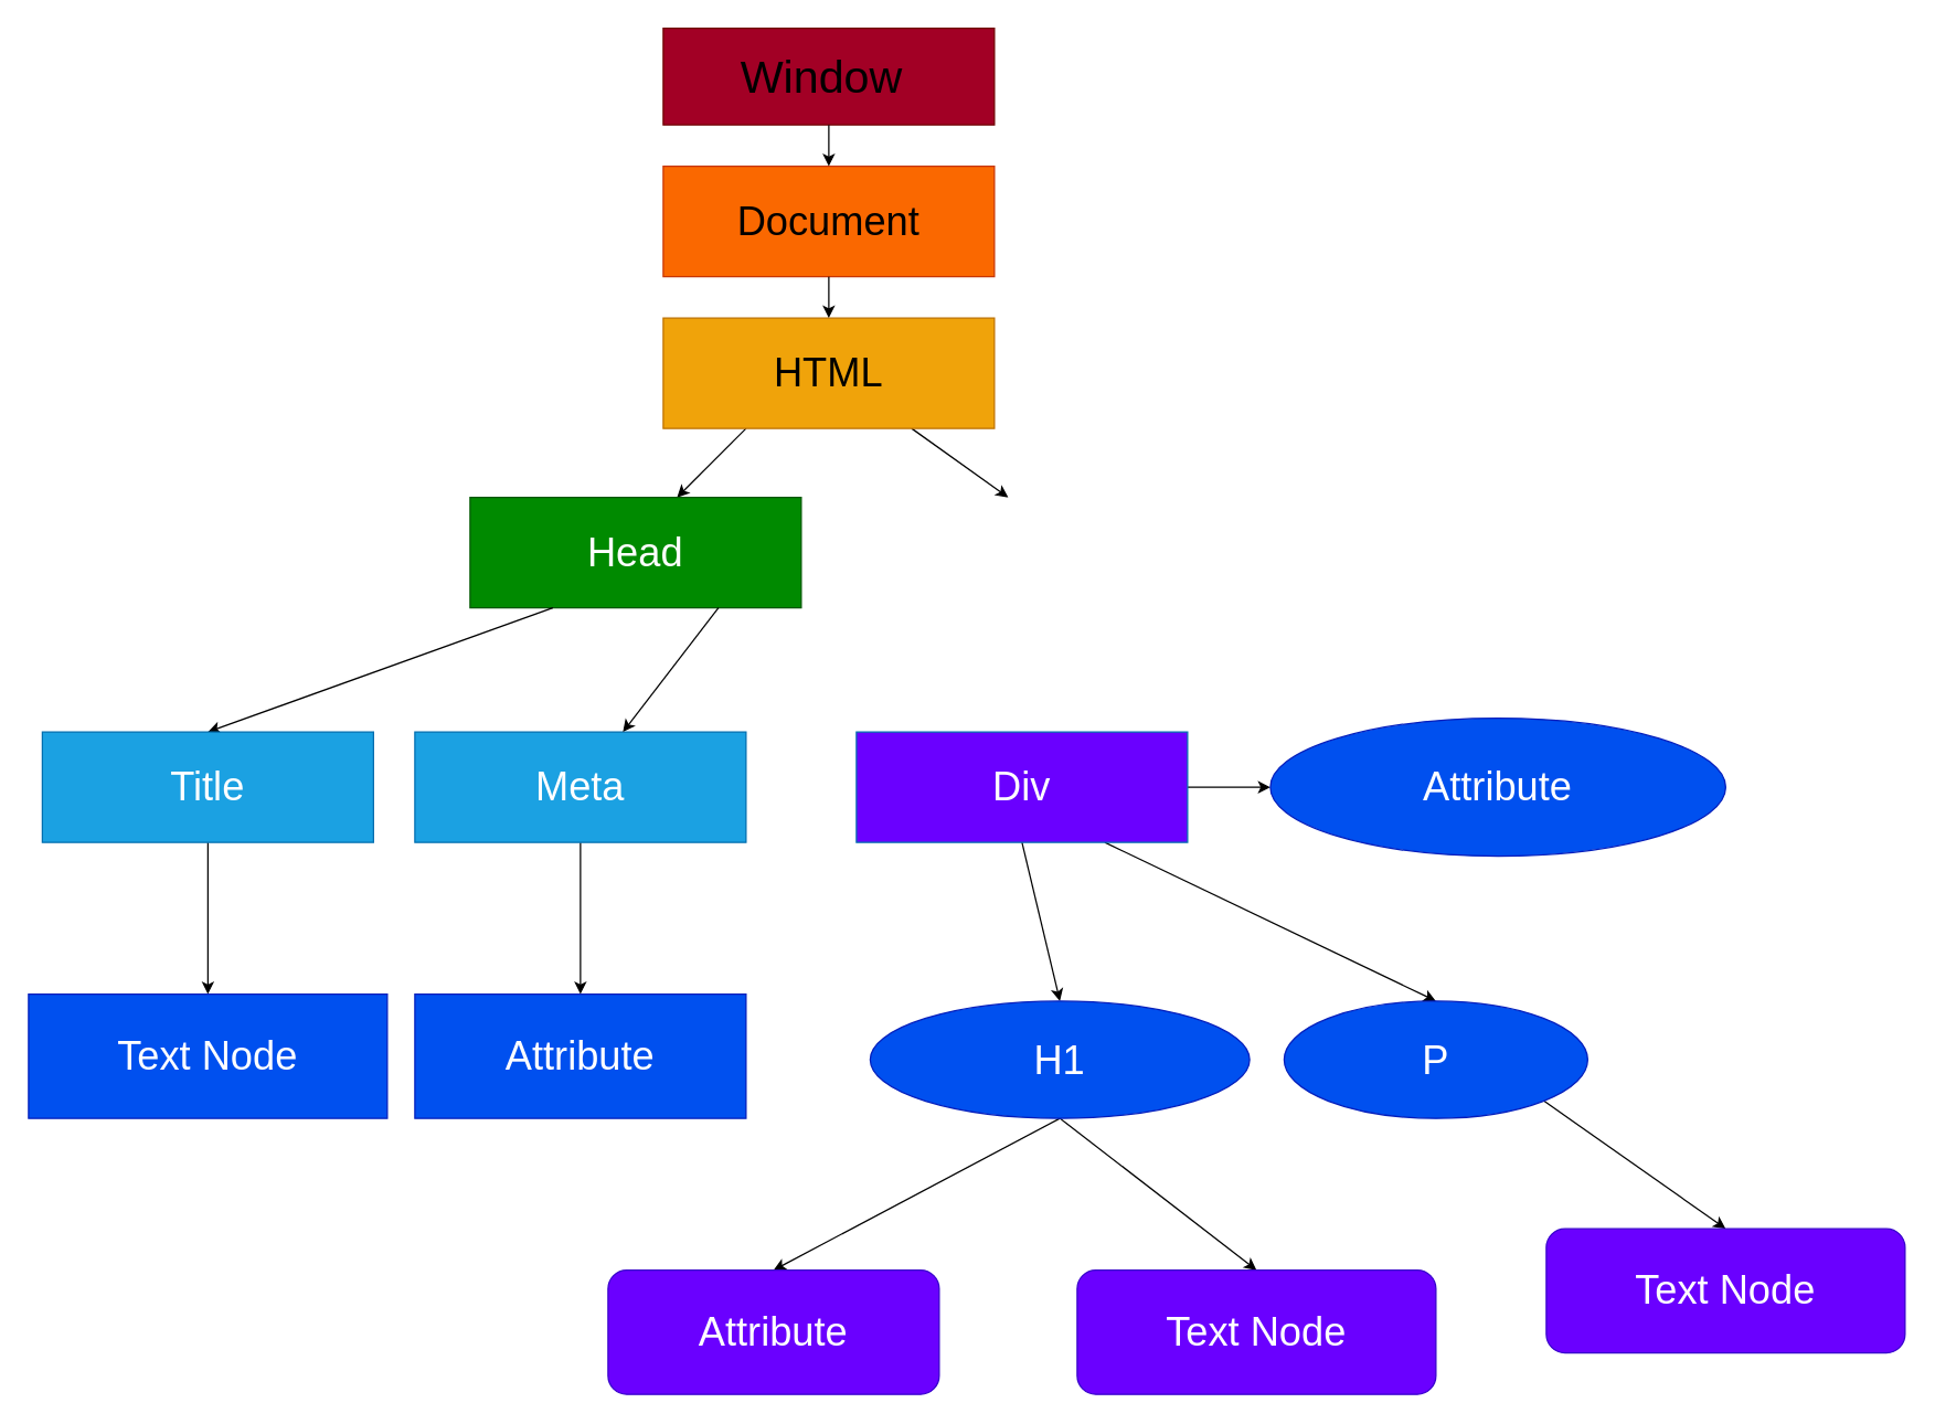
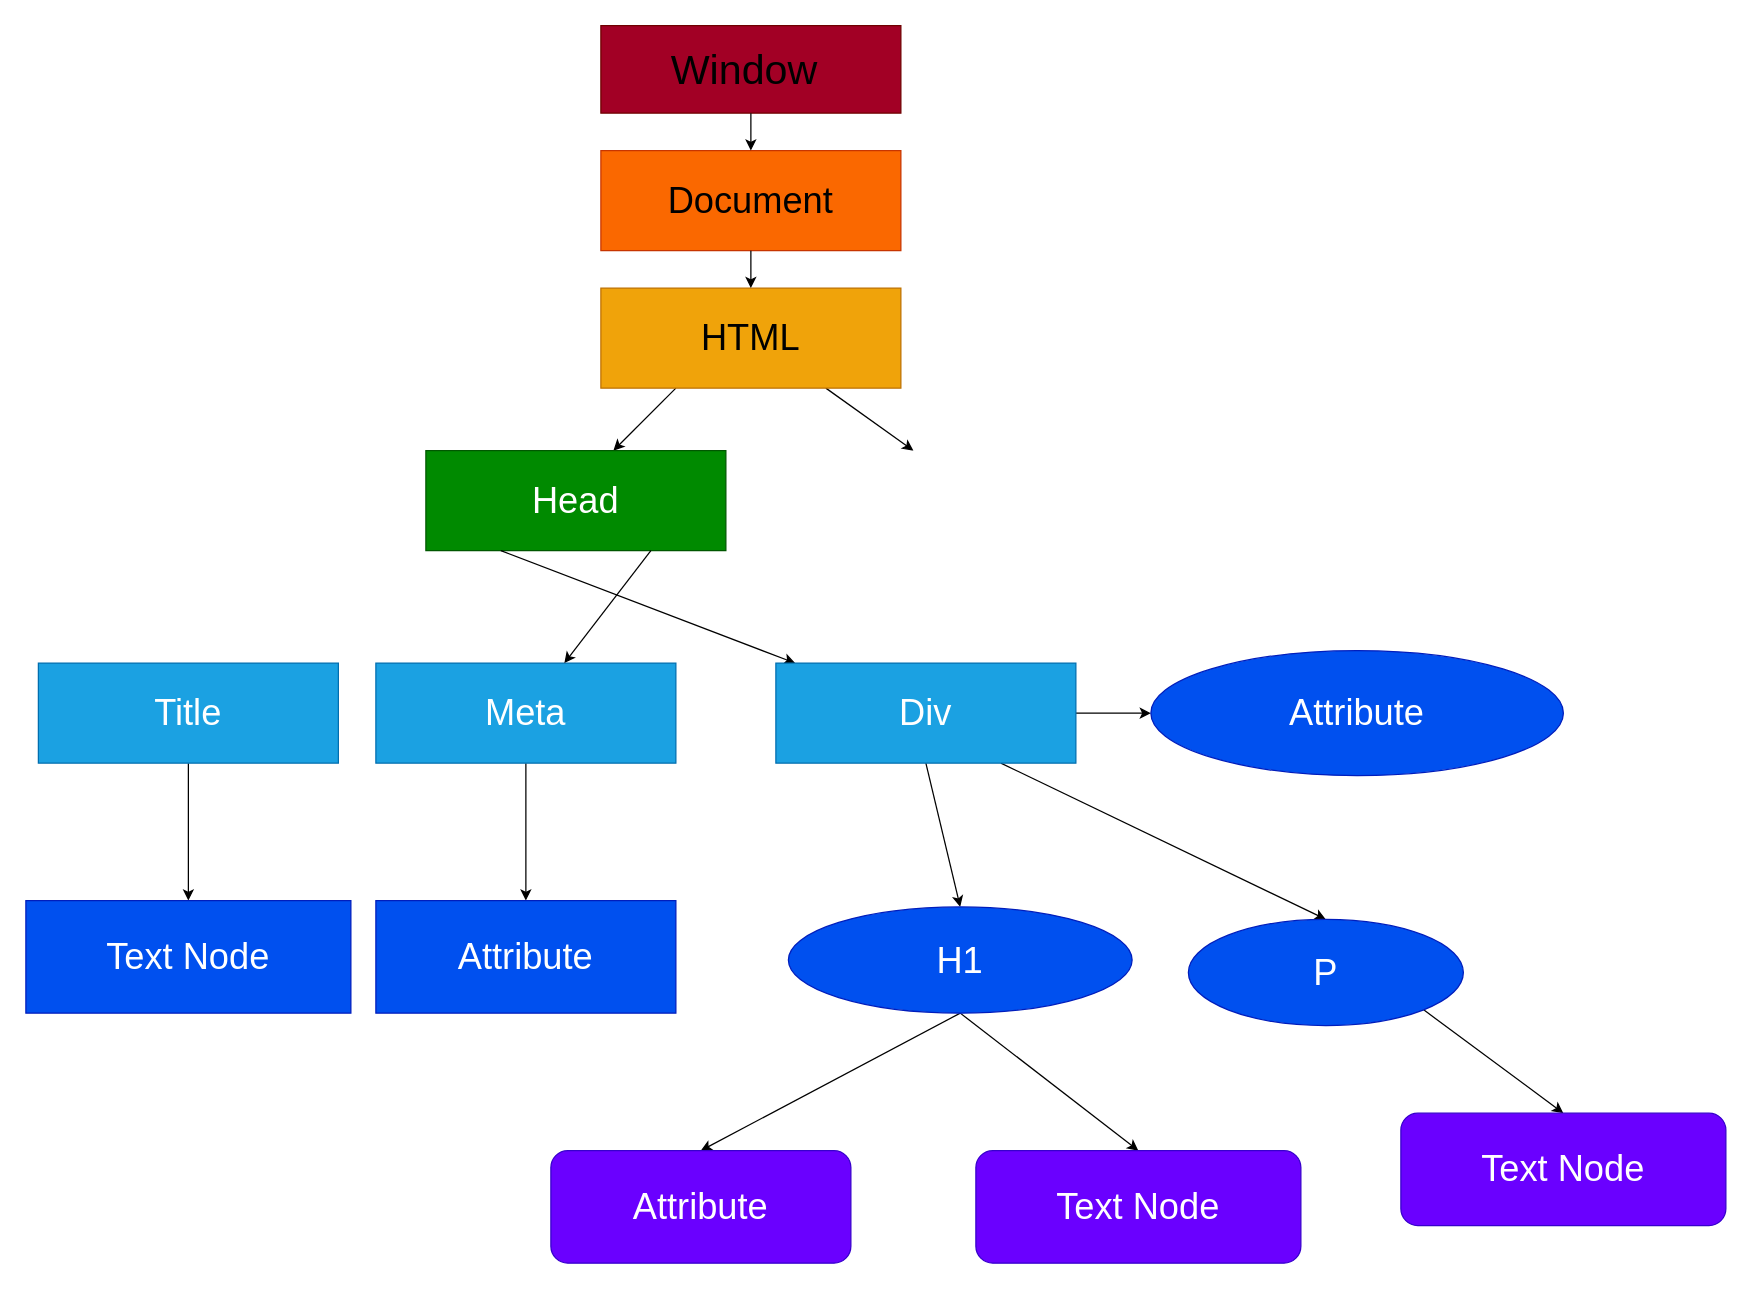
  <mxCell id="0" />
  <mxCell id="1" parent="0" />
  <mxCell id="2" value="" style="group" vertex="1" connectable="0" parent="1"><mxGeometry x="340" y="20" width="520" height="420" as="geometry" /></mxCell>
  <mxCell id="3" value="" style="group" vertex="1" connectable="0" parent="2"><mxGeometry x="120" width="270" height="70" as="geometry" /></mxCell>
  <mxCell id="4" value="" style="whiteSpace=wrap;html=1;fillColor=#a20025;fontColor=#ffffff;strokeColor=#6F0000;" vertex="1" parent="3"><mxGeometry x="20" width="240" height="70" as="geometry" /></mxCell>
  <mxCell id="5" value="&lt;font style=&quot;font-size: 33px;&quot;&gt;Window&lt;/font&gt;" style="text;strokeColor=none;align=center;fillColor=none;html=1;verticalAlign=middle;whiteSpace=wrap;rounded=0;" vertex="1" parent="3"><mxGeometry y="10" width="270" height="50" as="geometry" /></mxCell>
  <mxCell id="6" value="&lt;font style=&quot;font-size: 29px;&quot;&gt;Document&lt;/font&gt;" style="whiteSpace=wrap;html=1;fillColor=#fa6800;strokeColor=#C73500;fontColor=#000000;" vertex="1" parent="2"><mxGeometry x="140" y="100" width="240" height="80" as="geometry" /></mxCell>
  <mxCell id="7" value="" style="edgeStyle=none;html=1;fontSize=33;" edge="1" parent="2" source="4" target="6"><mxGeometry relative="1" as="geometry" /></mxCell>
  <mxCell id="8" style="edgeStyle=none;html=1;exitX=0.25;exitY=1;exitDx=0;exitDy=0;fontSize=29;" edge="1" parent="2" source="10"><mxGeometry relative="1" as="geometry"><mxPoint x="150" y="340" as="targetPoint" /></mxGeometry></mxCell>
  <mxCell id="9" style="edgeStyle=none;html=1;exitX=0.75;exitY=1;exitDx=0;exitDy=0;fontSize=29;" edge="1" parent="2" source="10"><mxGeometry relative="1" as="geometry"><mxPoint x="390" y="340" as="targetPoint" /></mxGeometry></mxCell>
  <mxCell id="10" value="&lt;font style=&quot;font-size: 29px;&quot;&gt;HTML&lt;/font&gt;" style="whiteSpace=wrap;html=1;fillColor=#f0a30a;strokeColor=#BD7000;fontColor=#000000;" vertex="1" parent="2"><mxGeometry x="140" y="210" width="240" height="80" as="geometry" /></mxCell>
  <mxCell id="11" value="" style="edgeStyle=none;html=1;fontSize=29;" edge="1" parent="2" source="6" target="10"><mxGeometry relative="1" as="geometry" /></mxCell>
  <mxCell id="12" value="&lt;span style=&quot;font-size: 29px;&quot;&gt;Head&lt;/span&gt;" style="whiteSpace=wrap;html=1;fillColor=#008a00;strokeColor=#005700;fontColor=#ffffff;" vertex="1" parent="2"><mxGeometry y="340" width="240" height="80" as="geometry" /></mxCell>
- <mxCell id="13" style="edgeStyle=none;html=1;exitX=0.25;exitY=1;exitDx=0;exitDy=0;fontSize=29;entryX=0.5;entryY=0;entryDx=0;entryDy=0;" edge="1" parent="1" source="12" target="18"><mxGeometry relative="1" as="geometry"><mxPoint x="280" y="510" as="targetPoint" /></mxGeometry></mxCell>
+ <mxCell id="13" style="edgeStyle=none;html=1;exitX=0.25;exitY=1;exitDx=0;exitDy=0;fontSize=29;" edge="1" parent="1" source="12" target="24"><mxGeometry relative="1" as="geometry"><mxPoint x="280" y="510" as="targetPoint" /></mxGeometry></mxCell>
  <mxCell id="14" value="" style="edgeStyle=none;html=1;fontSize=29;" edge="1" parent="1" source="15" target="20"><mxGeometry relative="1" as="geometry" /></mxCell>
  <mxCell id="15" value="Meta" style="whiteSpace=wrap;html=1;fillColor=#1ba1e2;strokeColor=#006EAF;fontColor=#ffffff;fontSize=29;" vertex="1" parent="1"><mxGeometry x="300" y="530" width="240" height="80" as="geometry" /></mxCell>
  <mxCell id="16" style="edgeStyle=none;html=1;exitX=0.75;exitY=1;exitDx=0;exitDy=0;fontSize=29;" edge="1" parent="1" source="12" target="15"><mxGeometry relative="1" as="geometry" /></mxCell>
  <mxCell id="17" value="" style="edgeStyle=none;html=1;fontSize=29;" edge="1" parent="1" source="18" target="19"><mxGeometry relative="1" as="geometry" /></mxCell>
  <mxCell id="18" value="Title" style="whiteSpace=wrap;html=1;fillColor=#1ba1e2;strokeColor=#006EAF;fontColor=#ffffff;fontSize=29;" vertex="1" parent="1"><mxGeometry x="30" y="530" width="240" height="80" as="geometry" /></mxCell>
  <mxCell id="19" value="Text Node" style="whiteSpace=wrap;html=1;fontSize=29;fillColor=#0050ef;strokeColor=#001DBC;fontColor=#ffffff;" vertex="1" parent="1"><mxGeometry x="20" y="720" width="260" height="90" as="geometry" /></mxCell>
  <mxCell id="20" value="Attribute" style="whiteSpace=wrap;html=1;fontSize=29;fillColor=#0050ef;strokeColor=#001DBC;fontColor=#ffffff;" vertex="1" parent="1"><mxGeometry x="300" y="720" width="240" height="90" as="geometry" /></mxCell>
  <mxCell id="21" value="" style="edgeStyle=none;html=1;fontSize=29;" edge="1" parent="1" source="24" target="25"><mxGeometry relative="1" as="geometry" /></mxCell>
  <mxCell id="22" style="edgeStyle=none;html=1;exitX=0.5;exitY=1;exitDx=0;exitDy=0;fontSize=29;entryX=0.5;entryY=0;entryDx=0;entryDy=0;" edge="1" parent="1" source="24" target="28"><mxGeometry relative="1" as="geometry"><mxPoint x="680" y="730" as="targetPoint" /></mxGeometry></mxCell>
  <mxCell id="23" style="edgeStyle=none;html=1;exitX=0.75;exitY=1;exitDx=0;exitDy=0;fontSize=29;entryX=0.5;entryY=0;entryDx=0;entryDy=0;" edge="1" parent="1" source="24" target="30"><mxGeometry relative="1" as="geometry"><mxPoint x="910" y="710" as="targetPoint" /></mxGeometry></mxCell>
- <mxCell id="24" value="&lt;font style=&quot;font-size: 29px;&quot;&gt;Div&lt;/font&gt;" style="whiteSpace=wrap;html=1;fillColor=#6a00ff;strokeColor=#006EAF;fontColor=#ffffff;" vertex="1" parent="1"><mxGeometry x="620" y="530" width="240" height="80" as="geometry" /></mxCell>
+ <mxCell id="24" value="&lt;font style=&quot;font-size: 29px;&quot;&gt;Div&lt;/font&gt;" style="whiteSpace=wrap;html=1;fillColor=#1ba1e2;strokeColor=#006EAF;fontColor=#ffffff;" vertex="1" parent="1"><mxGeometry x="620" y="530" width="240" height="80" as="geometry" /></mxCell>
  <mxCell id="25" value="&lt;font style=&quot;font-size: 29px;&quot;&gt;Attribute&lt;/font&gt;" style="ellipse;whiteSpace=wrap;html=1;fillColor=#0050ef;strokeColor=#001DBC;fontColor=#ffffff;" vertex="1" parent="1"><mxGeometry x="920" y="520" width="330" height="100" as="geometry" /></mxCell>
  <mxCell id="26" style="edgeStyle=none;html=1;exitX=0.5;exitY=1;exitDx=0;exitDy=0;entryX=0.5;entryY=0;entryDx=0;entryDy=0;fontSize=29;" edge="1" parent="1" source="28" target="31"><mxGeometry relative="1" as="geometry" /></mxCell>
  <mxCell id="27" style="edgeStyle=none;html=1;exitX=0.5;exitY=1;exitDx=0;exitDy=0;entryX=0.5;entryY=0;entryDx=0;entryDy=0;fontSize=29;" edge="1" parent="1" source="28" target="32"><mxGeometry relative="1" as="geometry" /></mxCell>
  <mxCell id="28" value="&lt;span style=&quot;font-size: 29px;&quot;&gt;H1&lt;/span&gt;" style="ellipse;whiteSpace=wrap;html=1;fillColor=#0050ef;strokeColor=#001DBC;fontColor=#ffffff;" vertex="1" parent="1"><mxGeometry x="630" y="725" width="275" height="85" as="geometry" /></mxCell>
  <mxCell id="29" style="edgeStyle=none;html=1;exitX=1;exitY=1;exitDx=0;exitDy=0;entryX=0.5;entryY=0;entryDx=0;entryDy=0;fontSize=29;" edge="1" parent="1" source="30" target="33"><mxGeometry relative="1" as="geometry" /></mxCell>
- <mxCell id="30" value="&lt;span style=&quot;font-size: 29px;&quot;&gt;P&lt;/span&gt;" style="ellipse;whiteSpace=wrap;html=1;fillColor=#0050ef;strokeColor=#001DBC;fontColor=#ffffff;" vertex="1" parent="1"><mxGeometry x="930" y="725" width="220" height="85" as="geometry" /></mxCell>
+ <mxCell id="30" value="&lt;span style=&quot;font-size: 29px;&quot;&gt;P&lt;/span&gt;" style="ellipse;whiteSpace=wrap;html=1;fillColor=#0050ef;strokeColor=#001DBC;fontColor=#ffffff;" vertex="1" parent="1"><mxGeometry x="950" y="735" width="220" height="85" as="geometry" /></mxCell>
  <mxCell id="31" value="Attribute" style="whiteSpace=wrap;html=1;fontSize=29;fillColor=#6a00ff;strokeColor=#3700CC;fontColor=#ffffff;rounded=1;strokeWidth=1;" vertex="1" parent="1"><mxGeometry x="440" y="920" width="240" height="90" as="geometry" /></mxCell>
  <mxCell id="32" value="Text Node" style="whiteSpace=wrap;html=1;fontSize=29;fillColor=#6a00ff;strokeColor=#3700CC;fontColor=#ffffff;rounded=1;strokeWidth=1;" vertex="1" parent="1"><mxGeometry x="780" y="920" width="260" height="90" as="geometry" /></mxCell>
  <mxCell id="33" value="Text Node" style="whiteSpace=wrap;html=1;fontSize=29;fillColor=#6a00ff;strokeColor=#3700CC;fontColor=#ffffff;rounded=1;strokeWidth=1;" vertex="1" parent="1"><mxGeometry x="1120" y="890" width="260" height="90" as="geometry" /></mxCell>
